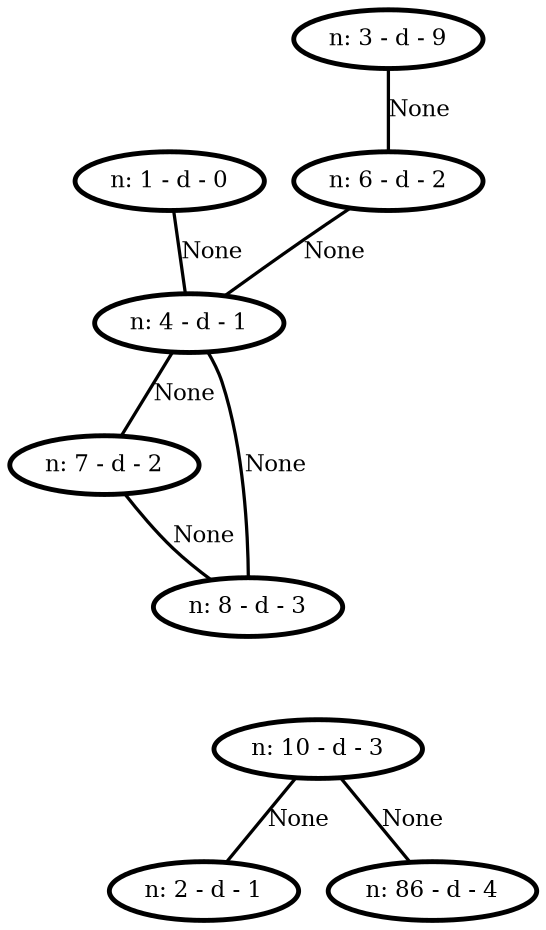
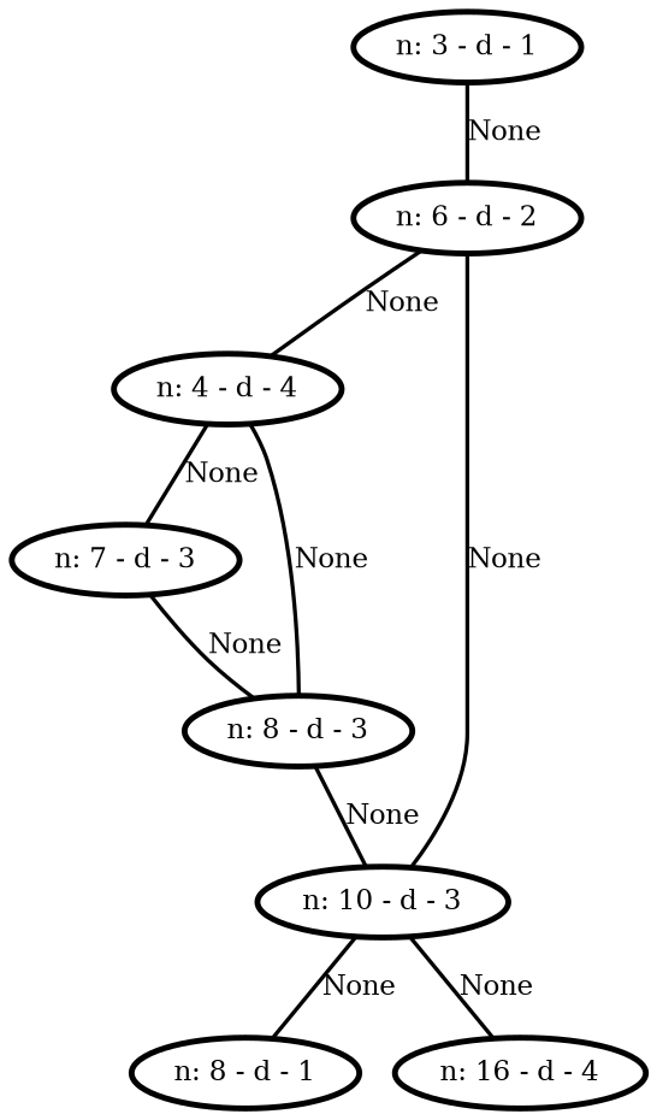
  graph {
    node [penwidth=3]
    edge [penwidth=2]
-   n1 [label="n: 1 - d - 0"]
-   n2 [label="n: 4 - d - 1"]
-   n3 [label="n: 2 - d - 1"]
-   n4 [label="n: 3 - d - 9"]
+   n2 [label="n: 4 - d - 4"]
+   n3 [label="n: 8 - d - 1"]
+   n4 [label="n: 3 - d - 1"]
    n5 [label="n: 6 - d - 2"]
-   n6 [label="n: 7 - d - 2"]
+   n6 [label="n: 7 - d - 3"]
    n7 [label="n: 10 - d - 3"]
    n8 [label="n: 8 - d - 3"]
-   n9 [label="n: 86 - d - 4"]
-   n1 -- n2 [label=None]
+   n9 [label="n: 16 - d - 4"]
    n2 -- n6 [label=None]
    n4 -- n5 [label=None]
    n5 -- n2 [label=None]
+   n5 -- n7 [label=None]
    n6 -- n8 [label=None]
    n7 -- n3 [label=None]
    n7 -- n9 [label=None]
    n8 -- n2 [label=None]
+   n8 -- n7 [label=None]
  }
